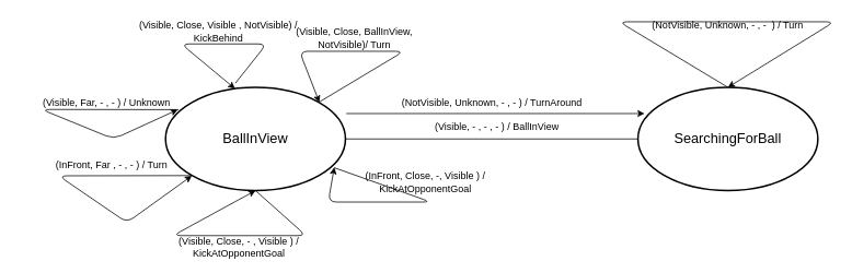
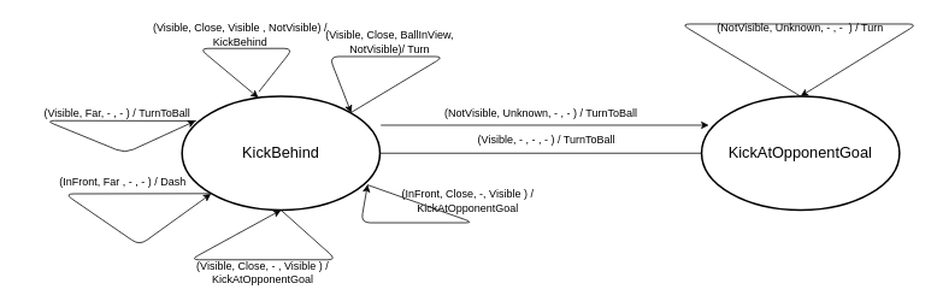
  <mxCell id="0" />
  <mxCell id="1" parent="0" />
- <mxCell id="2" value="&lt;font style=&quot;font-size: 17px&quot;&gt;SearchingForBall&lt;/font&gt;" style="strokeWidth=2;html=1;shape=mxgraph.flowchart.start_2;whiteSpace=wrap;" parent="1" vertex="1"><mxGeometry x="776" y="106" width="219" height="126" as="geometry" /></mxCell>
- <mxCell id="3" value="&lt;font style=&quot;font-size: 17px&quot;&gt;BallInView&lt;/font&gt;" style="strokeWidth=2;html=1;shape=mxgraph.flowchart.start_2;whiteSpace=wrap;" parent="1" vertex="1"><mxGeometry x="201" y="106" width="219" height="126" as="geometry" /></mxCell>
+ <mxCell id="2" value="&lt;font style=&quot;font-size: 17px&quot;&gt;KickAtOpponentGoal&lt;/font&gt;" style="strokeWidth=2;html=1;shape=mxgraph.flowchart.start_2;whiteSpace=wrap;" parent="1" vertex="1"><mxGeometry x="776" y="106" width="219" height="126" as="geometry" /></mxCell>
+ <mxCell id="3" value="&lt;font style=&quot;font-size: 17px&quot;&gt;KickBehind&lt;/font&gt;" style="strokeWidth=2;html=1;shape=mxgraph.flowchart.start_2;whiteSpace=wrap;" parent="1" vertex="1"><mxGeometry x="201" y="106" width="219" height="126" as="geometry" /></mxCell>
  <mxCell id="4" value="" style="endArrow=none;html=1;exitX=0;exitY=0.5;exitDx=0;exitDy=0;exitPerimeter=0;entryX=1;entryY=0.5;entryDx=0;entryDy=0;entryPerimeter=0;" parent="1" source="2" target="3" edge="1"><mxGeometry width="50" height="50" relative="1" as="geometry"><mxPoint x="577" y="110" as="sourcePoint" /><mxPoint x="627" y="60" as="targetPoint" /></mxGeometry></mxCell>
- <mxCell id="5" value="(Visible, - , - , - ) / BallInView" style="text;html=1;strokeColor=none;fillColor=none;align=center;verticalAlign=middle;whiteSpace=wrap;rounded=0;" parent="1" vertex="1"><mxGeometry x="437" y="145" width="335" height="20" as="geometry" /></mxCell>
+ <mxCell id="5" value="(Visible, - , - , - ) / TurnToBall" style="text;html=1;strokeColor=none;fillColor=none;align=center;verticalAlign=middle;whiteSpace=wrap;rounded=0;" parent="1" vertex="1"><mxGeometry x="437" y="145" width="335" height="20" as="geometry" /></mxCell>
  <mxCell id="6" value="" style="endArrow=classic;html=1;" parent="1" edge="1"><mxGeometry width="50" height="50" relative="1" as="geometry"><mxPoint x="421" y="138" as="sourcePoint" /><mxPoint x="784" y="138" as="targetPoint" /></mxGeometry></mxCell>
- <mxCell id="7" value="(NotVisible, Unknown, - , - ) / TurnAround" style="text;html=1;strokeColor=none;fillColor=none;align=center;verticalAlign=middle;whiteSpace=wrap;rounded=0;" parent="1" vertex="1"><mxGeometry x="431" y="115" width="335" height="20" as="geometry" /></mxCell>
+ <mxCell id="7" value="(NotVisible, Unknown, - , - ) / TurnToBall" style="text;html=1;strokeColor=none;fillColor=none;align=center;verticalAlign=middle;whiteSpace=wrap;rounded=0;" parent="1" vertex="1"><mxGeometry x="431" y="115" width="335" height="20" as="geometry" /></mxCell>
  <mxCell id="8" value="" style="endArrow=classic;html=1;exitX=0.5;exitY=0;exitDx=0;exitDy=0;exitPerimeter=0;entryX=0.5;entryY=0;entryDx=0;entryDy=0;entryPerimeter=0;" parent="1" source="2" target="2" edge="1"><mxGeometry width="50" height="50" relative="1" as="geometry"><mxPoint x="825" y="108" as="sourcePoint" /><mxPoint x="825" y="108" as="targetPoint" /><Array as="points"><mxPoint x="753" y="26" /><mxPoint x="1015" y="26" /></Array></mxGeometry></mxCell>
  <mxCell id="9" value="(NotVisible, Unknown, - , -&amp;nbsp; ) / Turn" style="text;html=1;strokeColor=none;fillColor=none;align=center;verticalAlign=middle;whiteSpace=wrap;rounded=0;" parent="1" vertex="1"><mxGeometry x="788" y="20" width="195" height="20" as="geometry" /></mxCell>
  <mxCell id="10" value="" style="endArrow=classic;html=1;entryX=0.855;entryY=0.145;entryDx=0;entryDy=0;entryPerimeter=0;" parent="1" edge="1" target="3"><mxGeometry width="50" height="50" relative="1" as="geometry"><mxPoint x="388" y="124" as="sourcePoint" /><mxPoint x="382.5" y="115" as="targetPoint" /><Array as="points"><mxPoint x="491" y="62" /><mxPoint x="364" y="62" /></Array></mxGeometry></mxCell>
- <mxCell id="11" value="(InFront, Far , - , - ) / Turn" style="text;html=1;strokeColor=none;fillColor=none;align=center;verticalAlign=middle;whiteSpace=wrap;rounded=0;" parent="1" vertex="1"><mxGeometry x="63" y="191" width="144.5" height="20" as="geometry" /></mxCell>
+ <mxCell id="11" value="(InFront, Far , - , - ) / Dash" style="text;html=1;strokeColor=none;fillColor=none;align=center;verticalAlign=middle;whiteSpace=wrap;rounded=0;" parent="1" vertex="1"><mxGeometry x="63" y="191" width="144.5" height="20" as="geometry" /></mxCell>
  <mxCell id="12" value="" style="endArrow=classic;html=1;exitX=0.5;exitY=1;exitDx=0;exitDy=0;exitPerimeter=0;entryX=0.5;entryY=1;entryDx=0;entryDy=0;entryPerimeter=0;" parent="1" source="3" target="3" edge="1"><mxGeometry width="50" height="50" relative="1" as="geometry"><mxPoint x="231.5" y="115" as="sourcePoint" /><mxPoint x="231.5" y="115" as="targetPoint" /><Array as="points"><mxPoint x="372" y="287" /><mxPoint x="210" y="287" /></Array></mxGeometry></mxCell>
  <mxCell id="13" value="(Visible, Close, - , Visible ) / KickAtOpponentGoal" style="text;html=1;strokeColor=none;fillColor=none;align=center;verticalAlign=middle;whiteSpace=wrap;rounded=0;" parent="1" vertex="1"><mxGeometry x="181" y="291" width="219.25" height="20" as="geometry" /></mxCell>
  <mxCell id="14" value="" style="endArrow=classic;html=1;entryX=0.938;entryY=0.775;entryDx=0;entryDy=0;entryPerimeter=0;" parent="1" target="3" edge="1"><mxGeometry width="50" height="50" relative="1" as="geometry"><mxPoint x="406" y="204" as="sourcePoint" /><mxPoint x="201" y="140" as="targetPoint" /><Array as="points"><mxPoint x="524" y="246" /><mxPoint x="399" y="246" /></Array></mxGeometry></mxCell>
  <mxCell id="15" value="(InFront, Close, -, Visible ) / KickAtOpponentGoal" style="text;html=1;strokeColor=none;fillColor=none;align=center;verticalAlign=middle;whiteSpace=wrap;rounded=0;" parent="1" vertex="1"><mxGeometry x="433" y="212" width="169.25" height="20" as="geometry" /></mxCell>
  <mxCell id="16" value="" style="endArrow=classic;html=1;entryX=0.386;entryY=0.013;entryDx=0;entryDy=0;entryPerimeter=0;" parent="1" edge="1" target="3"><mxGeometry width="50" height="50" relative="1" as="geometry"><mxPoint x="286" y="101" as="sourcePoint" /><mxPoint x="235" y="124" as="targetPoint" /><Array as="points"><mxPoint x="324" y="53" /><mxPoint x="220" y="53" /></Array></mxGeometry></mxCell>
  <mxCell id="17" value="(Visible, Close, Visible , NotVisible) / KickBehind" style="text;html=1;strokeColor=none;fillColor=none;align=center;verticalAlign=middle;whiteSpace=wrap;rounded=0;" parent="1" vertex="1"><mxGeometry x="156" y="28" width="219.25" height="20" as="geometry" /></mxCell>
  <mxCell id="18" value="" style="endArrow=classic;html=1;exitX=0.072;exitY=0.216;exitDx=0;exitDy=0;exitPerimeter=0;entryX=0.068;entryY=0.216;entryDx=0;entryDy=0;entryPerimeter=0;" parent="1" source="3" target="3" edge="1"><mxGeometry width="50" height="50" relative="1" as="geometry"><mxPoint x="173" y="124" as="sourcePoint" /><mxPoint x="163" y="155" as="targetPoint" /><Array as="points"><mxPoint x="50" y="133" /><mxPoint x="138" y="169" /></Array></mxGeometry></mxCell>
- <mxCell id="19" value="(Visible, Far, - , - ) / Unknown" style="text;html=1;strokeColor=none;fillColor=none;align=center;verticalAlign=middle;whiteSpace=wrap;rounded=0;" parent="1" vertex="1"><mxGeometry x="20" y="115" width="219.25" height="20" as="geometry" /></mxCell>
+ <mxCell id="19" value="(Visible, Far, - , - ) / TurnToBall" style="text;html=1;strokeColor=none;fillColor=none;align=center;verticalAlign=middle;whiteSpace=wrap;rounded=0;" parent="1" vertex="1"><mxGeometry x="20" y="115" width="219.25" height="20" as="geometry" /></mxCell>
  <mxCell id="20" value="" style="endArrow=classic;html=1;exitX=0.145;exitY=0.855;exitDx=0;exitDy=0;exitPerimeter=0;" edge="1" parent="1" source="3"><mxGeometry width="50" height="50" relative="1" as="geometry"><mxPoint x="73" y="346" as="sourcePoint" /><mxPoint x="233" y="214" as="targetPoint" /><Array as="points"><mxPoint x="71" y="214" /><mxPoint x="154" y="271" /></Array></mxGeometry></mxCell>
  <mxCell id="21" value="(Visible, Close, BallInView, NotVisible)/ Turn" style="text;html=1;strokeColor=none;fillColor=none;align=center;verticalAlign=middle;whiteSpace=wrap;rounded=0;" vertex="1" parent="1"><mxGeometry x="331" y="36" width="200" height="20" as="geometry" /></mxCell>
